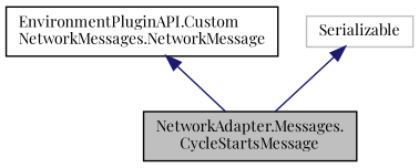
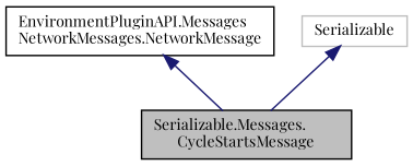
  digraph {
    fontname="Playfair Display"
    node [color=black fillcolor=white fontname="Playfair Display" fontsize=10 shape=record style=filled]
    edge [color=midnightblue dir=back fontname="Playfair Display" fontsize=10 labelfontname=Helvetica labelfontsize=10 style=solid]
-   n1 [fillcolor=grey75 fontcolor=black height=0.2 label="NetworkAdapter.Messages.\lCycleStartsMessage" width=0.4]
-   n2 [height=0.2 label="EnvironmentPluginAPI.Custom\lNetworkMessages.NetworkMessage" width=0.4]
+   n1 [fillcolor=grey75 fontcolor=black height=0.2 label="Serializable.Messages.\lCycleStartsMessage" width=0.4]
+   n2 [height=0.2 label="EnvironmentPluginAPI.Messages\lNetworkMessages.NetworkMessage" width=0.4]
    n3 [color=grey75 height=0.2 label=Serializable width=0.4]
    n2 -> n1
    n3 -> n1
  }
